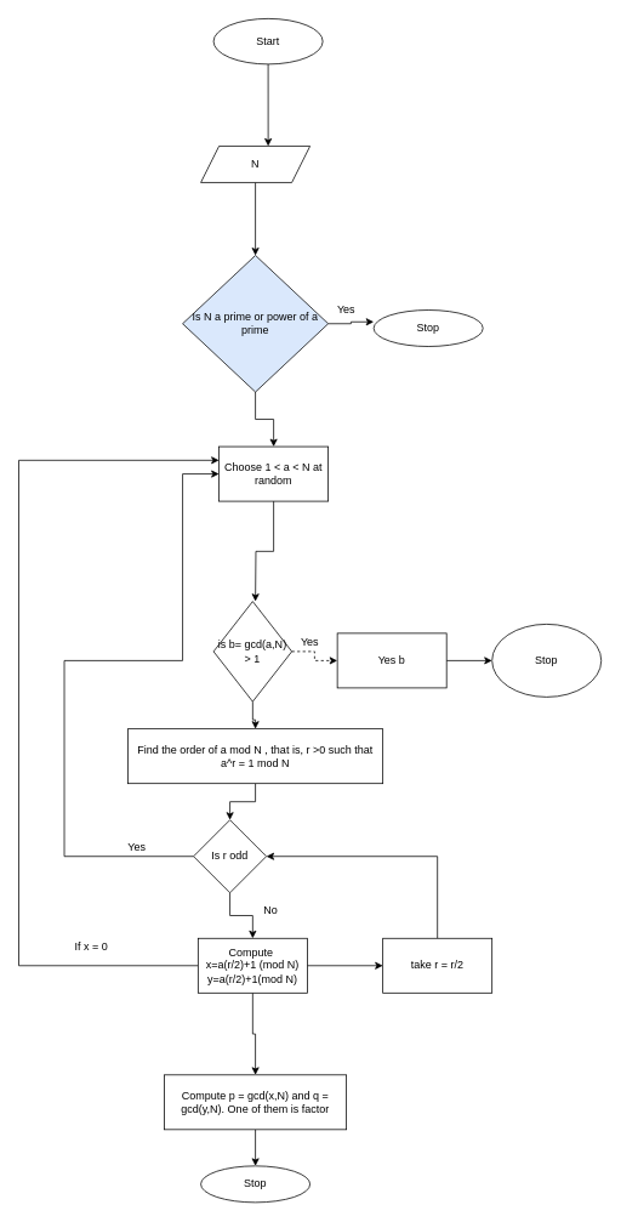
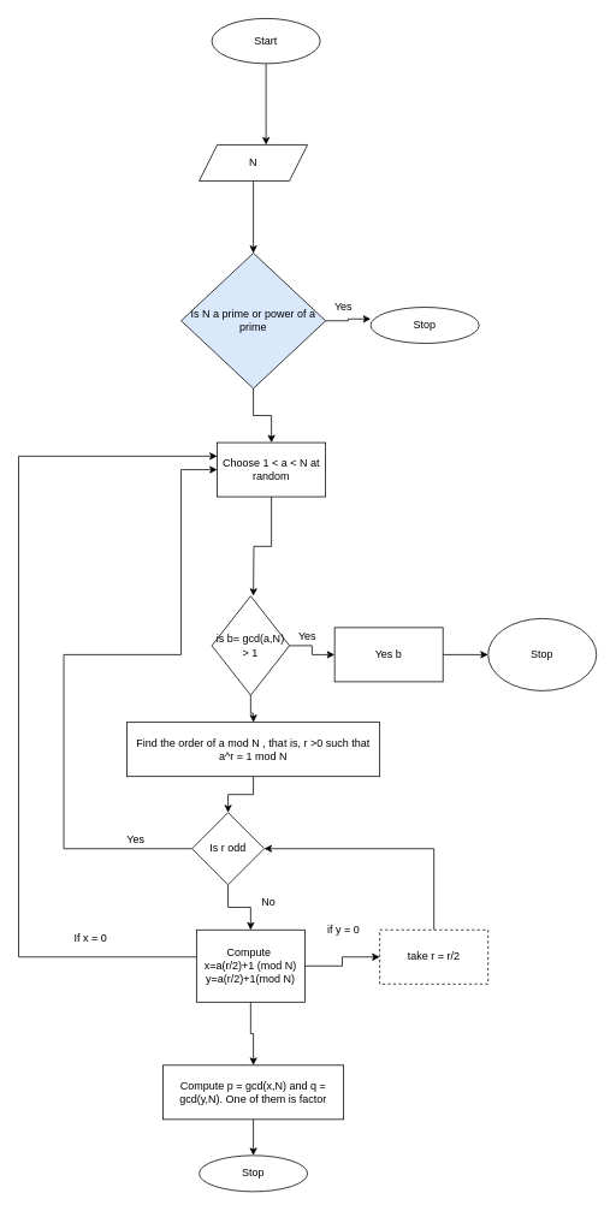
  <mxCell id="0" />
  <mxCell id="1" parent="0" />
  <mxCell id="2" style="edgeStyle=orthogonalEdgeStyle;rounded=0;orthogonalLoop=1;jettySize=auto;html=1;entryX=0.5;entryY=0;entryDx=0;entryDy=0;" edge="1" parent="1" source="3" target="6"><mxGeometry relative="1" as="geometry" /></mxCell>
  <mxCell id="3" value="N" style="shape=parallelogram;perimeter=parallelogramPerimeter;whiteSpace=wrap;html=1;fixedSize=1;" vertex="1" parent="1"><mxGeometry x="220" y="160" width="120" height="40" as="geometry" /></mxCell>
  <mxCell id="4" style="edgeStyle=orthogonalEdgeStyle;rounded=0;orthogonalLoop=1;jettySize=auto;html=1;exitX=1;exitY=0.5;exitDx=0;exitDy=0;entryX=0;entryY=0.325;entryDx=0;entryDy=0;entryPerimeter=0;" edge="1" parent="1" source="6" target="7"><mxGeometry relative="1" as="geometry" /></mxCell>
  <mxCell id="5" style="edgeStyle=orthogonalEdgeStyle;rounded=0;orthogonalLoop=1;jettySize=auto;html=1;exitX=0.5;exitY=1;exitDx=0;exitDy=0;" edge="1" parent="1" source="6" target="9"><mxGeometry relative="1" as="geometry" /></mxCell>
  <mxCell id="6" value="Is N a prime or power of a prime" style="rhombus;whiteSpace=wrap;html=1;fillColor=#dae8fc;" vertex="1" parent="1"><mxGeometry x="200" y="280" width="160" height="150" as="geometry" /></mxCell>
  <mxCell id="7" value="Stop" style="ellipse;whiteSpace=wrap;html=1;" vertex="1" parent="1"><mxGeometry x="410" y="340" width="120" height="40" as="geometry" /></mxCell>
  <mxCell id="8" style="edgeStyle=orthogonalEdgeStyle;rounded=0;orthogonalLoop=1;jettySize=auto;html=1;exitX=0.5;exitY=1;exitDx=0;exitDy=0;" edge="1" parent="1" source="9"><mxGeometry relative="1" as="geometry"><mxPoint x="280" y="660" as="targetPoint" /></mxGeometry></mxCell>
  <mxCell id="9" value="Choose 1 &amp;lt; a &amp;lt; N at random" style="rounded=0;whiteSpace=wrap;html=1;" vertex="1" parent="1"><mxGeometry x="240" y="490" width="120" height="60" as="geometry" /></mxCell>
  <mxCell id="10" value="Yes" style="text;html=1;strokeColor=none;fillColor=none;align=center;verticalAlign=middle;whiteSpace=wrap;rounded=0;" vertex="1" parent="1"><mxGeometry x="360" y="330" width="40" height="20" as="geometry" /></mxCell>
- <mxCell id="11" style="edgeStyle=orthogonalEdgeStyle;rounded=0;orthogonalLoop=1;jettySize=auto;html=1;dashed=1;" edge="1" parent="1" source="13" target="15"><mxGeometry relative="1" as="geometry" /></mxCell>
+ <mxCell id="11" style="edgeStyle=orthogonalEdgeStyle;rounded=0;orthogonalLoop=1;jettySize=auto;html=1;" edge="1" parent="1" source="13" target="15"><mxGeometry relative="1" as="geometry" /></mxCell>
  <mxCell id="12" style="edgeStyle=orthogonalEdgeStyle;rounded=0;orthogonalLoop=1;jettySize=auto;html=1;exitX=0.5;exitY=1;exitDx=0;exitDy=0;" edge="1" parent="1" source="13" target="21"><mxGeometry relative="1" as="geometry"><mxPoint x="277" y="840" as="targetPoint" /></mxGeometry></mxCell>
  <mxCell id="13" value="is b= gcd(a,N) &amp;gt; 1" style="rhombus;whiteSpace=wrap;html=1;" vertex="1" parent="1"><mxGeometry x="234" y="660" width="86" height="110" as="geometry" /></mxCell>
  <mxCell id="14" style="edgeStyle=orthogonalEdgeStyle;rounded=0;orthogonalLoop=1;jettySize=auto;html=1;" edge="1" parent="1" source="15" target="18"><mxGeometry relative="1" as="geometry" /></mxCell>
  <mxCell id="15" value="Yes b" style="rounded=0;whiteSpace=wrap;html=1;" vertex="1" parent="1"><mxGeometry x="370" y="695" width="120" height="60" as="geometry" /></mxCell>
  <mxCell id="16" style="edgeStyle=orthogonalEdgeStyle;rounded=0;orthogonalLoop=1;jettySize=auto;html=1;entryX=0.617;entryY=0;entryDx=0;entryDy=0;entryPerimeter=0;" edge="1" parent="1" source="17" target="3"><mxGeometry relative="1" as="geometry" /></mxCell>
  <mxCell id="17" value="Start" style="ellipse;whiteSpace=wrap;html=1;" vertex="1" parent="1"><mxGeometry x="234" y="20" width="120" height="50" as="geometry" /></mxCell>
  <mxCell id="18" value="Stop" style="ellipse;whiteSpace=wrap;html=1;" vertex="1" parent="1"><mxGeometry x="540" y="685" width="120" height="80" as="geometry" /></mxCell>
  <mxCell id="19" value="Yes" style="text;html=1;strokeColor=none;fillColor=none;align=center;verticalAlign=middle;whiteSpace=wrap;rounded=0;" vertex="1" parent="1"><mxGeometry x="320" y="695" width="40" height="20" as="geometry" /></mxCell>
  <mxCell id="20" style="edgeStyle=orthogonalEdgeStyle;rounded=0;orthogonalLoop=1;jettySize=auto;html=1;" edge="1" parent="1" source="21" target="24"><mxGeometry relative="1" as="geometry" /></mxCell>
  <mxCell id="21" value="Find the order of a mod N , that is, r &amp;gt;0 such that a^r = 1 mod N" style="rounded=0;whiteSpace=wrap;html=1;" vertex="1" parent="1"><mxGeometry x="140" y="800" width="280" height="60" as="geometry" /></mxCell>
  <mxCell id="22" style="edgeStyle=orthogonalEdgeStyle;rounded=0;orthogonalLoop=1;jettySize=auto;html=1;entryX=0;entryY=0.5;entryDx=0;entryDy=0;" edge="1" parent="1" source="24" target="9"><mxGeometry relative="1" as="geometry"><Array as="points"><mxPoint x="70" y="940" /><mxPoint x="70" y="725" /><mxPoint x="200" y="725" /><mxPoint x="200" y="520" /></Array></mxGeometry></mxCell>
  <mxCell id="23" style="edgeStyle=orthogonalEdgeStyle;rounded=0;orthogonalLoop=1;jettySize=auto;html=1;entryX=0.5;entryY=0;entryDx=0;entryDy=0;" edge="1" parent="1" source="24" target="29"><mxGeometry relative="1" as="geometry" /></mxCell>
  <mxCell id="24" value="Is r odd" style="rhombus;whiteSpace=wrap;html=1;" vertex="1" parent="1"><mxGeometry x="212" y="900" width="80" height="80" as="geometry" /></mxCell>
  <mxCell id="25" value="Yes" style="text;html=1;strokeColor=none;fillColor=none;align=center;verticalAlign=middle;whiteSpace=wrap;rounded=0;" vertex="1" parent="1"><mxGeometry x="130" y="920" width="40" height="20" as="geometry" /></mxCell>
  <mxCell id="26" style="edgeStyle=orthogonalEdgeStyle;rounded=0;orthogonalLoop=1;jettySize=auto;html=1;entryX=0;entryY=0.25;entryDx=0;entryDy=0;" edge="1" parent="1" source="29" target="9"><mxGeometry relative="1" as="geometry"><Array as="points"><mxPoint x="20" y="1060" /><mxPoint x="20" y="505" /></Array></mxGeometry></mxCell>
  <mxCell id="27" style="edgeStyle=orthogonalEdgeStyle;rounded=0;orthogonalLoop=1;jettySize=auto;html=1;exitX=1;exitY=0.5;exitDx=0;exitDy=0;entryX=0;entryY=0.5;entryDx=0;entryDy=0;" edge="1" parent="1" source="29" target="33"><mxGeometry relative="1" as="geometry" /></mxCell>
  <mxCell id="28" style="edgeStyle=orthogonalEdgeStyle;rounded=0;orthogonalLoop=1;jettySize=auto;html=1;exitX=0.5;exitY=1;exitDx=0;exitDy=0;" edge="1" parent="1" source="29" target="36"><mxGeometry relative="1" as="geometry"><mxPoint x="277" y="1210" as="targetPoint" /></mxGeometry></mxCell>
- <mxCell id="29" value="Compute&amp;nbsp;&lt;br&gt;x=a(r/2)+1 (mod N)&lt;br&gt;y=a(r/2)+1(mod N)" style="rounded=0;whiteSpace=wrap;html=1;" vertex="1" parent="1"><mxGeometry x="217" y="1030" width="120" height="60" as="geometry" /></mxCell>
+ <mxCell id="29" value="Compute&amp;nbsp;&lt;br&gt;x=a(r/2)+1 (mod N)&lt;br&gt;y=a(r/2)+1(mod N)" style="rounded=0;whiteSpace=wrap;html=1;" vertex="1" parent="1"><mxGeometry x="217" y="1030" width="120" height="80" as="geometry" /></mxCell>
  <mxCell id="30" value="No" style="text;html=1;strokeColor=none;fillColor=none;align=center;verticalAlign=middle;whiteSpace=wrap;rounded=0;" vertex="1" parent="1"><mxGeometry x="277" y="990" width="40" height="20" as="geometry" /></mxCell>
  <mxCell id="31" value="If x = 0" style="text;html=1;strokeColor=none;fillColor=none;align=center;verticalAlign=middle;whiteSpace=wrap;rounded=0;" vertex="1" parent="1"><mxGeometry x="80" y="1030" width="40" height="20" as="geometry" /></mxCell>
  <mxCell id="32" style="edgeStyle=orthogonalEdgeStyle;rounded=0;orthogonalLoop=1;jettySize=auto;html=1;entryX=1;entryY=0.5;entryDx=0;entryDy=0;" edge="1" parent="1" source="33" target="24"><mxGeometry relative="1" as="geometry"><Array as="points"><mxPoint x="480" y="940" /></Array></mxGeometry></mxCell>
- <mxCell id="33" value="take r = r/2" style="rounded=0;whiteSpace=wrap;html=1;" vertex="1" parent="1"><mxGeometry x="420" y="1030" width="120" height="60" as="geometry" /></mxCell>
+ <mxCell id="33" value="take r = r/2" style="rounded=0;whiteSpace=wrap;html=1;dashed=1;" vertex="1" parent="1"><mxGeometry x="420" y="1030" width="120" height="60" as="geometry" /></mxCell>
+ <mxCell id="34" value="if y = 0" style="text;html=1;strokeColor=none;fillColor=none;align=center;verticalAlign=middle;whiteSpace=wrap;rounded=0;" vertex="1" parent="1"><mxGeometry x="360" y="1020" width="40" height="20" as="geometry" /></mxCell>
  <mxCell id="35" style="edgeStyle=orthogonalEdgeStyle;rounded=0;orthogonalLoop=1;jettySize=auto;html=1;" edge="1" parent="1" source="36" target="37"><mxGeometry relative="1" as="geometry"><mxPoint x="280" y="1320" as="targetPoint" /></mxGeometry></mxCell>
  <mxCell id="36" value="Compute p = gcd(x,N) and q = gcd(y,N). One of them is factor" style="rounded=0;whiteSpace=wrap;html=1;" vertex="1" parent="1"><mxGeometry x="180" y="1180" width="200" height="60" as="geometry" /></mxCell>
  <mxCell id="37" value="Stop" style="ellipse;whiteSpace=wrap;html=1;" vertex="1" parent="1"><mxGeometry x="220" y="1280" width="120" height="40" as="geometry" /></mxCell>
